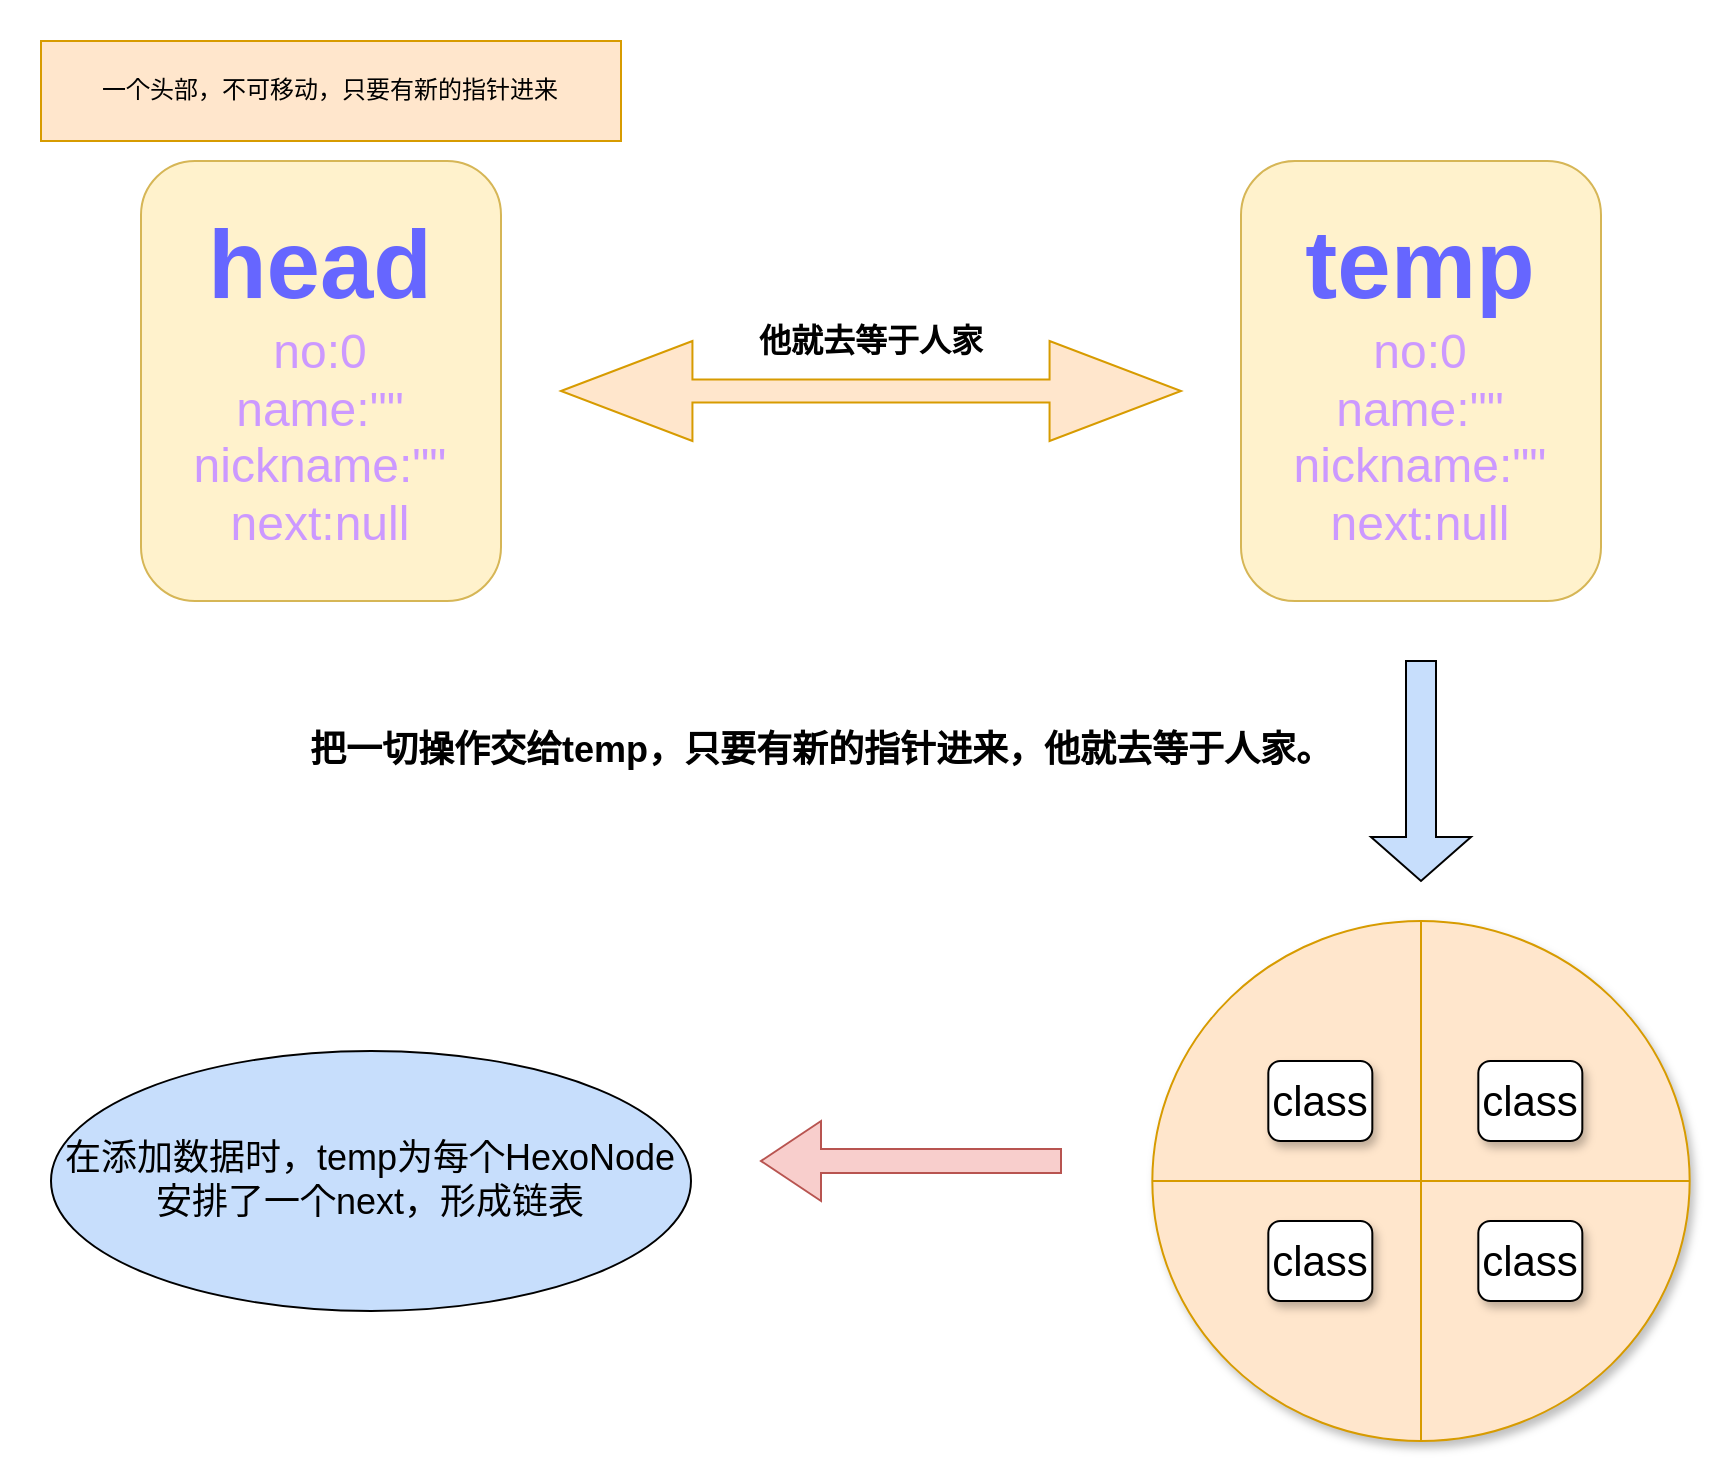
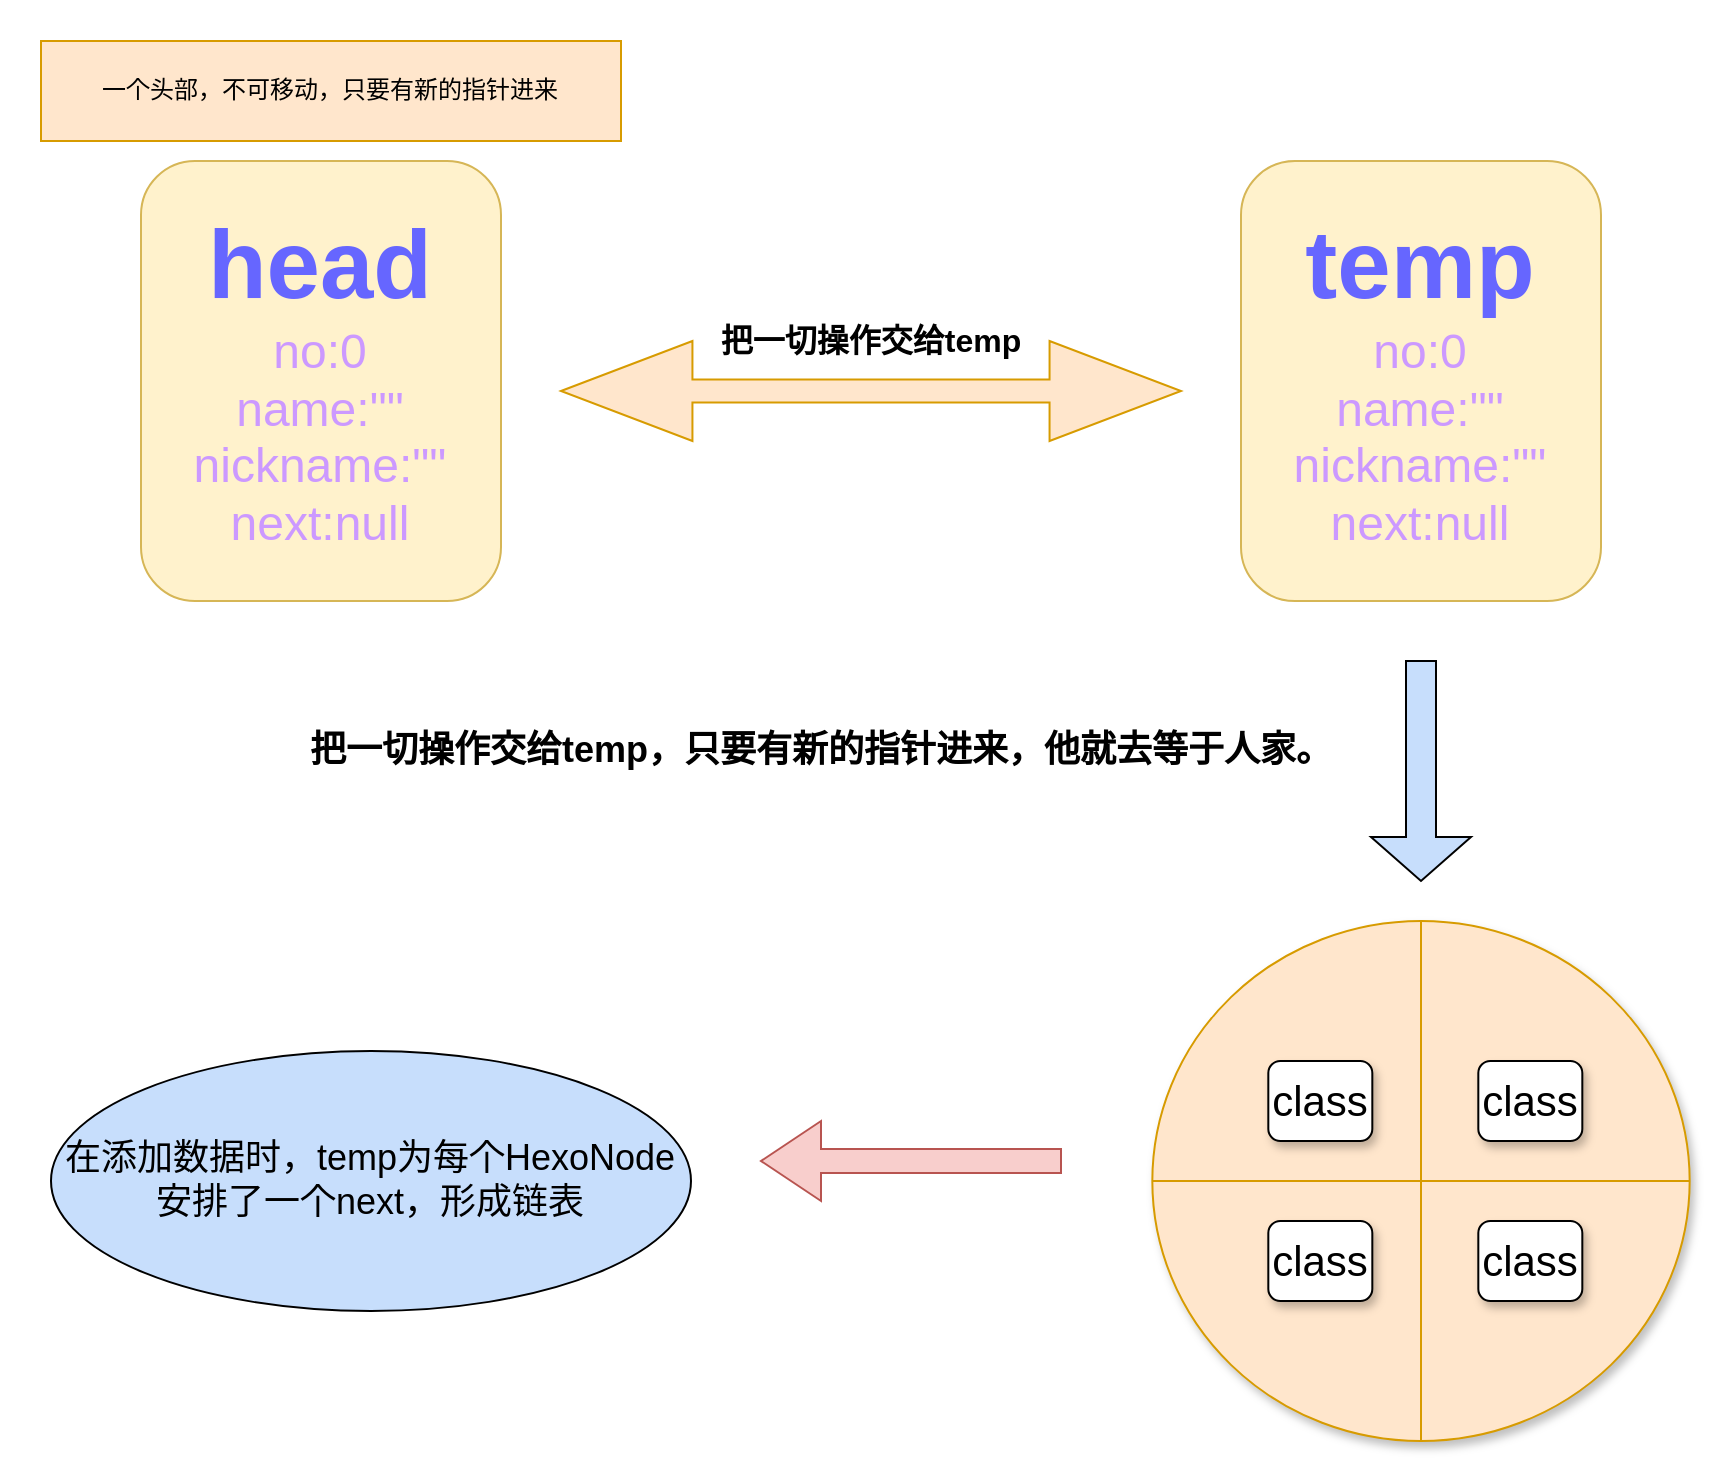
  <mxCell id="0" />
  <mxCell id="1" parent="0" />
  <mxCell id="2" value="&lt;b&gt;&lt;font style=&quot;font-size: 48px&quot; color=&quot;#6666ff&quot;&gt;head&lt;/font&gt;&lt;br&gt;&lt;/b&gt;&lt;font style=&quot;font-size: 24px&quot; color=&quot;#cc99ff&quot;&gt;no:0&lt;br&gt;name:&quot;&quot;&lt;br&gt;nickname:&quot;&quot;&lt;br&gt;next:null&lt;/font&gt;" style="rounded=1;whiteSpace=wrap;html=1;fillColor=#fff2cc;strokeColor=#d6b656;" vertex="1" parent="1"><mxGeometry x="70" y="80" width="180" height="220" as="geometry" /></mxCell>
  <mxCell id="3" value="一个头部，不可移动，只要有新的指针进来" style="rounded=0;whiteSpace=wrap;html=1;fillColor=#ffe6cc;strokeColor=#d79b00;" vertex="1" parent="1"><mxGeometry x="20" y="20" width="290" height="50" as="geometry" /></mxCell>
  <mxCell id="4" value="" style="shape=doubleArrow;whiteSpace=wrap;html=1;fillColor=#ffe6cc;strokeColor=#d79b00;arrowWidth=0.23;arrowSize=0.212;" vertex="1" parent="1"><mxGeometry x="280" y="170" width="310" height="50" as="geometry" /></mxCell>
- <mxCell id="5" value="他就去等于人家" style="text;html=1;align=center;verticalAlign=middle;resizable=0;points=[];autosize=1;fontSize=16;fontStyle=1" vertex="1" parent="1"><mxGeometry x="350" y="160" width="170" height="20" as="geometry" /></mxCell>
+ <mxCell id="5" value="把一切操作交给temp" style="text;html=1;align=center;verticalAlign=middle;resizable=0;points=[];autosize=1;fontSize=16;fontStyle=1" vertex="1" parent="1"><mxGeometry x="350" y="160" width="170" height="20" as="geometry" /></mxCell>
  <mxCell id="6" value="&lt;b&gt;&lt;font style=&quot;font-size: 48px&quot; color=&quot;#6666ff&quot;&gt;temp&lt;/font&gt;&lt;br&gt;&lt;/b&gt;&lt;font style=&quot;font-size: 24px&quot; color=&quot;#cc99ff&quot;&gt;no:0&lt;br&gt;name:&quot;&quot;&lt;br&gt;nickname:&quot;&quot;&lt;br&gt;next:null&lt;/font&gt;" style="rounded=1;whiteSpace=wrap;html=1;fillColor=#fff2cc;strokeColor=#d6b656;" vertex="1" parent="1"><mxGeometry x="620" y="80" width="180" height="220" as="geometry" /></mxCell>
  <mxCell id="7" value="" style="shape=singleArrow;direction=south;whiteSpace=wrap;html=1;fillColor=#C7DEFC;fontSize=16;" vertex="1" parent="1"><mxGeometry x="685" y="330" width="50" height="110" as="geometry" /></mxCell>
  <mxCell id="8" value="" style="shape=orEllipse;perimeter=ellipsePerimeter;whiteSpace=wrap;html=1;backgroundOutline=1;strokeWidth=1;shadow=1;fillColor=#ffe6cc;strokeColor=#d79b00;fontSize=16;" vertex="1" parent="1"><mxGeometry x="575.66" y="460" width="268.67" height="260" as="geometry" /></mxCell>
  <mxCell id="9" value="class" style="rounded=1;whiteSpace=wrap;html=1;shadow=1;strokeColor=#000000;strokeWidth=1;fillColor=#FFFFFF;gradientColor=none;fontSize=21;" vertex="1" parent="1"><mxGeometry x="738.66" y="610" width="52" height="40" as="geometry" /></mxCell>
  <mxCell id="10" value="把一切操作交给temp，只要有新的指针进来，他就去等于人家。" style="text;html=1;align=center;verticalAlign=middle;resizable=0;points=[];autosize=1;fontSize=18;fontStyle=1" vertex="1" parent="1"><mxGeometry x="120" y="360" width="580" height="30" as="geometry" /></mxCell>
  <mxCell id="11" value="class" style="rounded=1;whiteSpace=wrap;html=1;shadow=1;strokeColor=#000000;strokeWidth=1;fillColor=#FFFFFF;gradientColor=none;fontSize=21;" vertex="1" parent="1"><mxGeometry x="633.66" y="530" width="52" height="40" as="geometry" /></mxCell>
  <mxCell id="12" value="class" style="rounded=1;whiteSpace=wrap;html=1;shadow=1;strokeColor=#000000;strokeWidth=1;fillColor=#FFFFFF;gradientColor=none;fontSize=21;" vertex="1" parent="1"><mxGeometry x="633.66" y="610" width="52" height="40" as="geometry" /></mxCell>
  <mxCell id="13" value="class" style="rounded=1;whiteSpace=wrap;html=1;shadow=1;strokeColor=#000000;strokeWidth=1;fillColor=#FFFFFF;gradientColor=none;fontSize=21;" vertex="1" parent="1"><mxGeometry x="738.66" y="530" width="52" height="40" as="geometry" /></mxCell>
  <mxCell id="14" value="" style="shape=singleArrow;direction=west;whiteSpace=wrap;html=1;fillColor=#f8cecc;fontSize=18;strokeColor=#b85450;" vertex="1" parent="1"><mxGeometry x="380" y="560" width="150" height="40" as="geometry" /></mxCell>
  <mxCell id="15" value="在添加数据时，temp为每个HexoNode安排了一个next，形成链表" style="ellipse;whiteSpace=wrap;html=1;fillColor=#C7DEFC;fontSize=18;" vertex="1" parent="1"><mxGeometry x="25" y="525" width="320" height="130" as="geometry" /></mxCell>
